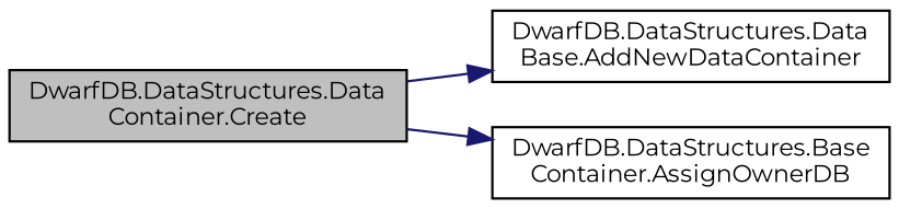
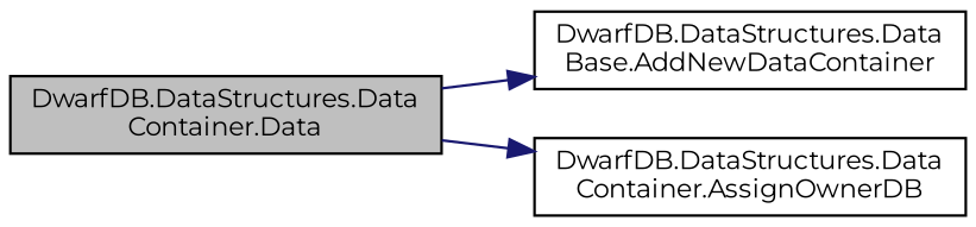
  digraph {
    fontname=Montserrat
    rankdir=LR
    node [color=black fillcolor=white fontname=Montserrat fontsize=10 shape=record style=filled]
    edge [color=midnightblue fontname=Montserrat fontsize=10 labelfontname=Helvetica labelfontsize=10 style=solid]
-   n1 [fillcolor=grey75 fontcolor=black height=0.2 label="DwarfDB.DataStructures.Data\lContainer.Create" width=0.4]
+   n1 [fillcolor=grey75 fontcolor=black height=0.2 label="DwarfDB.DataStructures.Data\lContainer.Data" width=0.4]
    n2 [height=0.2 label="DwarfDB.DataStructures.Data\lBase.AddNewDataContainer" width=0.4]
-   n3 [height=0.2 label="DwarfDB.DataStructures.Base\lContainer.AssignOwnerDB" width=0.4]
+   n3 [height=0.2 label="DwarfDB.DataStructures.Data\lContainer.AssignOwnerDB" width=0.4]
    n1 -> n2
    n1 -> n3
  }
